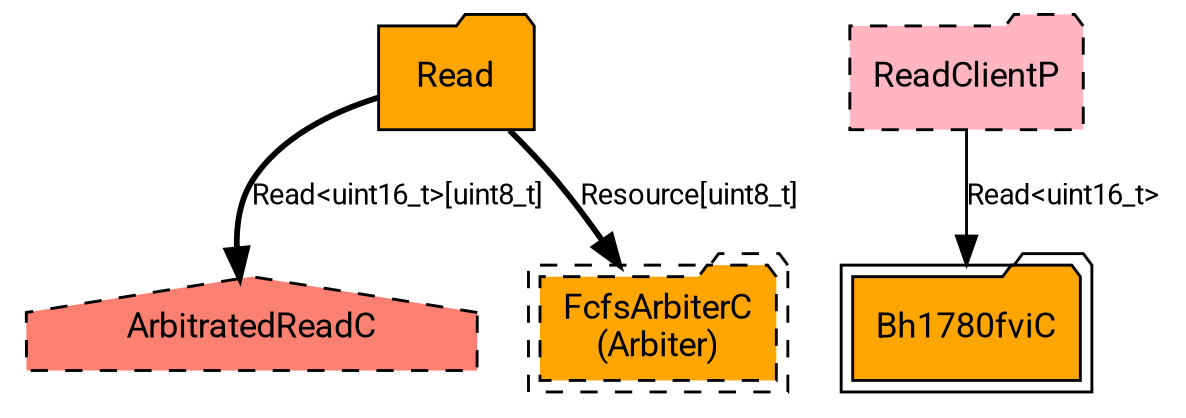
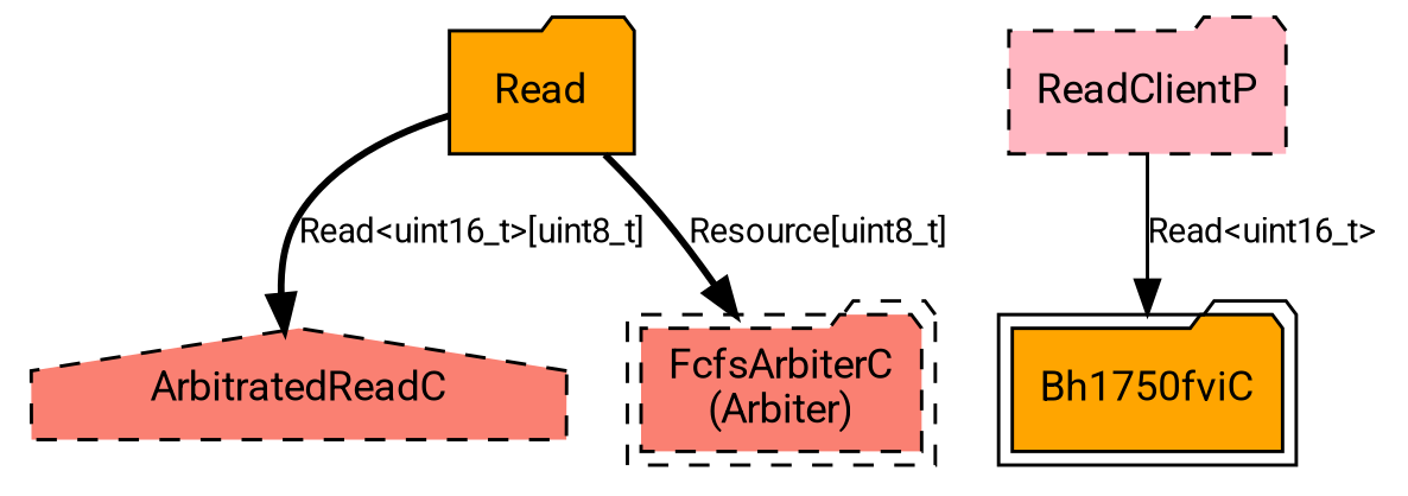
  digraph {
    fontname=Roboto
    node [fillcolor=orange fontname=Roboto fontsize=12 shape=folder style="dashed,filled"]
    edge [fontname=Roboto fontsize=10 style=bold]
    n1 [label=Read style=filled]
    n2 [fillcolor=salmon label=ArbitratedReadC shape=house]
-   n3 [label="FcfsArbiterC\n(Arbiter)" peripheries=2]
+   n3 [fillcolor=salmon label="FcfsArbiterC\n(Arbiter)" peripheries=2]
    n4 [fillcolor=lightpink label=ReadClientP]
-   Bh1750fviC [peripheries=2 style=filled label=Bh1780fviC]
+   Bh1750fviC [peripheries=2 style=filled]
    n1 -> n2 [label="Read<uint16_t>[uint8_t]"]
    n1 -> n3 [label="Resource[uint8_t]"]
    n4 -> Bh1750fviC [label="Read<uint16_t>" style=""]
  }
